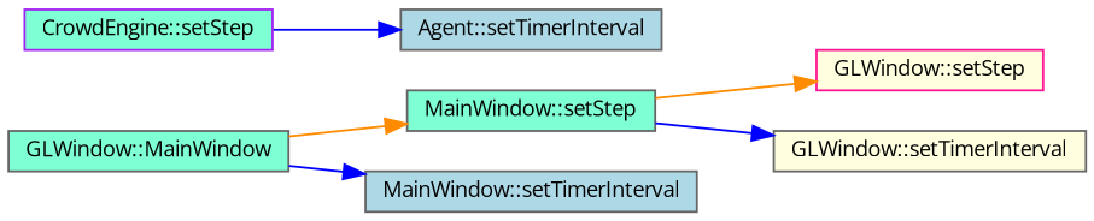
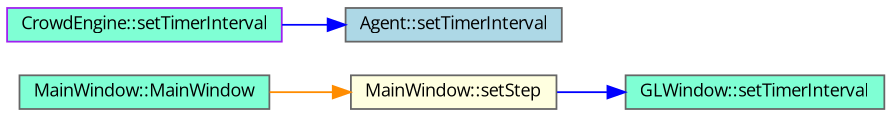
  digraph {
    fontname="Open Sans"
    rankdir=LR
    node [color=gray40 fillcolor=aquamarine fontname="Open Sans" fontsize=10 shape=record style=filled]
    edge [color=blue fontname="Open Sans" fontsize=10 labelfontname=FreeSans labelfontsize=10 style=solid]
-   n1 [fontcolor=black height=0.2 label="GLWindow::MainWindow" width=0.4]
-   n2 [height=0.2 label="MainWindow::setStep" width=0.4]
-   n3 [fillcolor=lightblue height=0.2 label="MainWindow::setTimerInterval" width=0.4]
-   n4 [color=deeppink fillcolor=lightyellow height=0.2 label="GLWindow::setStep" width=0.4]
-   n5 [fillcolor=lightyellow height=0.2 label="GLWindow::setTimerInterval" width=0.4]
-   n6 [color=purple height=0.2 label="CrowdEngine::setStep" width=0.4]
+   n1 [fontcolor=black height=0.2 label="MainWindow::MainWindow" width=0.4]
+   n2 [fillcolor=lightyellow height=0.2 label="MainWindow::setStep" width=0.4]
+   n5 [height=0.2 label="GLWindow::setTimerInterval" width=0.4]
+   n6 [color=purple height=0.2 label="CrowdEngine::setTimerInterval" width=0.4]
    n7 [fillcolor=lightblue height=0.2 label="Agent::setTimerInterval" width=0.4]
    n1 -> n2 [color=darkorange]
-   n1 -> n3
-   n2 -> n4 [color=darkorange]
    n2 -> n5
    n6 -> n7
  }
